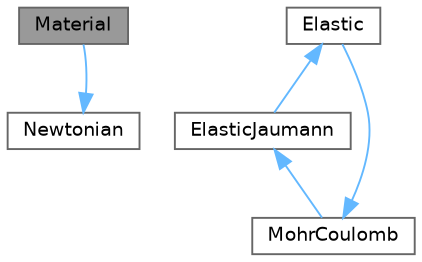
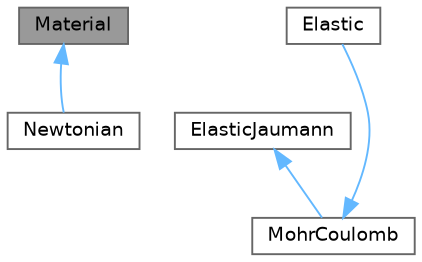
  digraph {
    node [color=gray40 fillcolor=white fontname=Helvetica fontsize=10 shape=box style=filled]
    edge [color=steelblue1 dir=back fontname=Helvetica fontsize=10 labelfontname=Helvetica labelfontsize=10 style=solid]
    n1 [fillcolor=grey60 fontcolor=black height=0.2 label=Material width=0.4]
    n2 [height=0.2 label=Newtonian width=0.4]
    n3 [height=0.2 label=Elastic width=0.4]
    n4 [height=0.2 label=ElasticJaumann width=0.4]
    n5 [height=0.2 label=MohrCoulomb width=0.4]
-   n2 -> n1
-   n3 -> n4
+   n1 -> n2
    n4 -> n5
    n5 -> n3
  }
